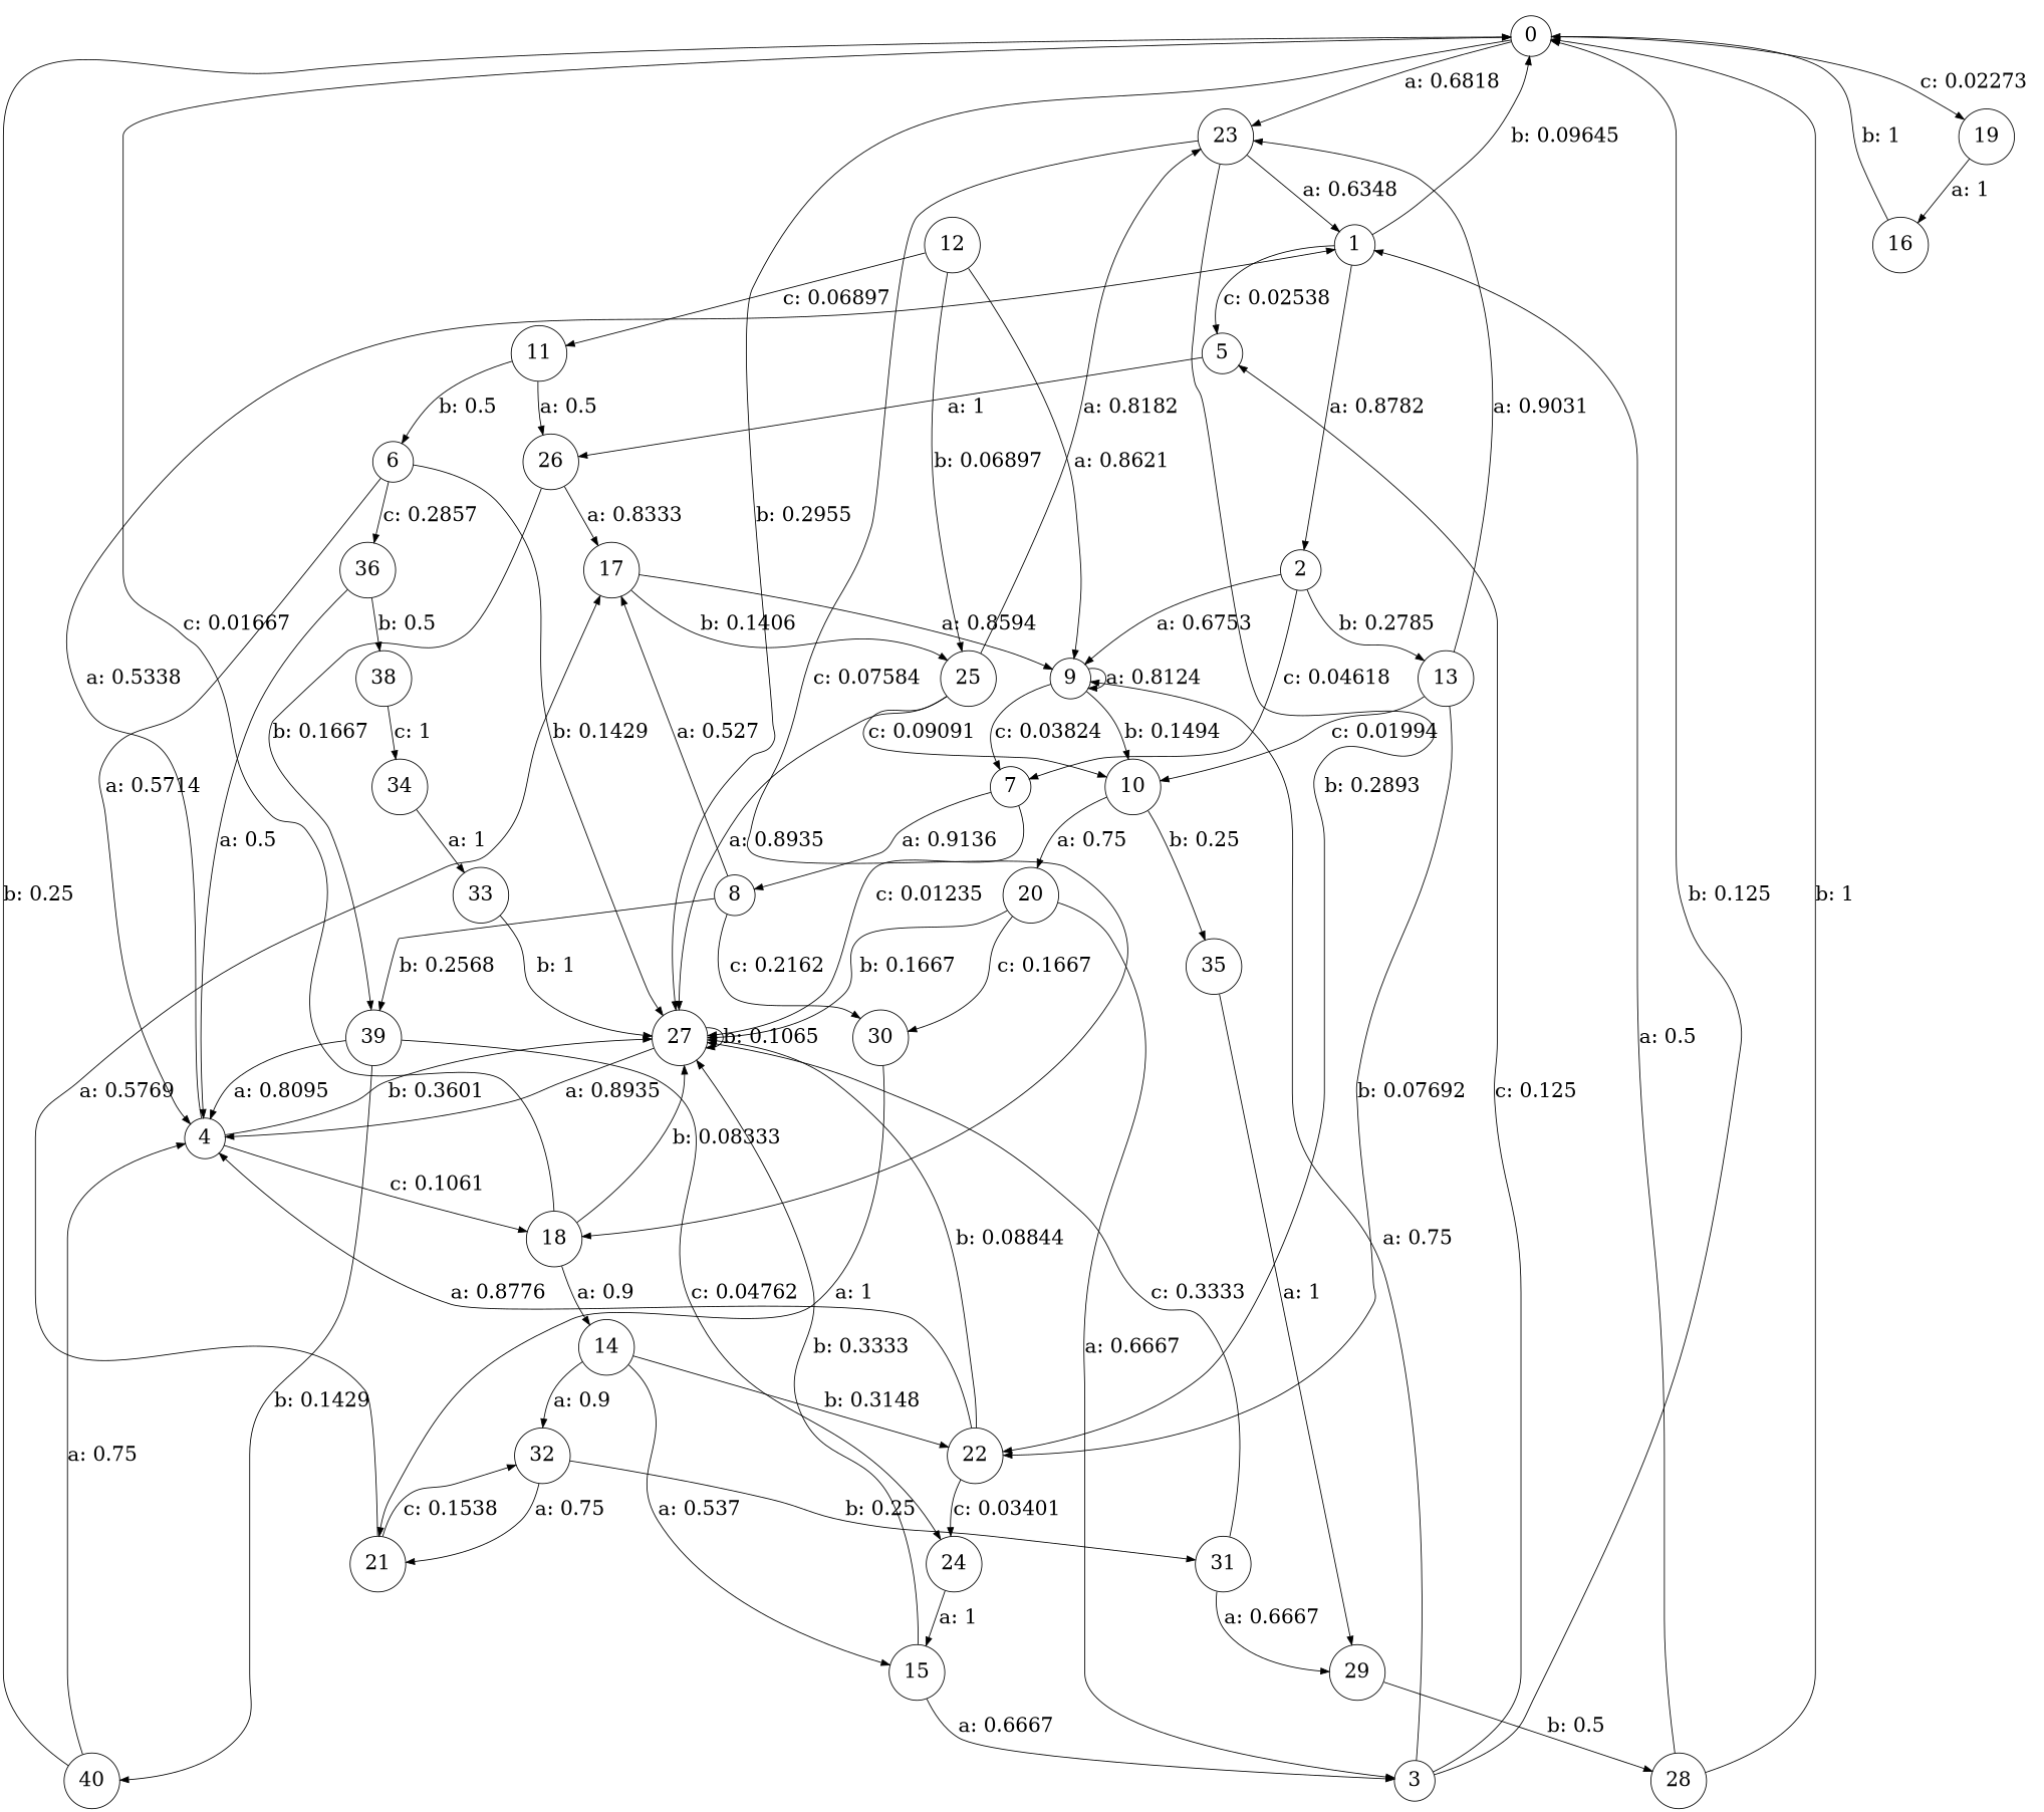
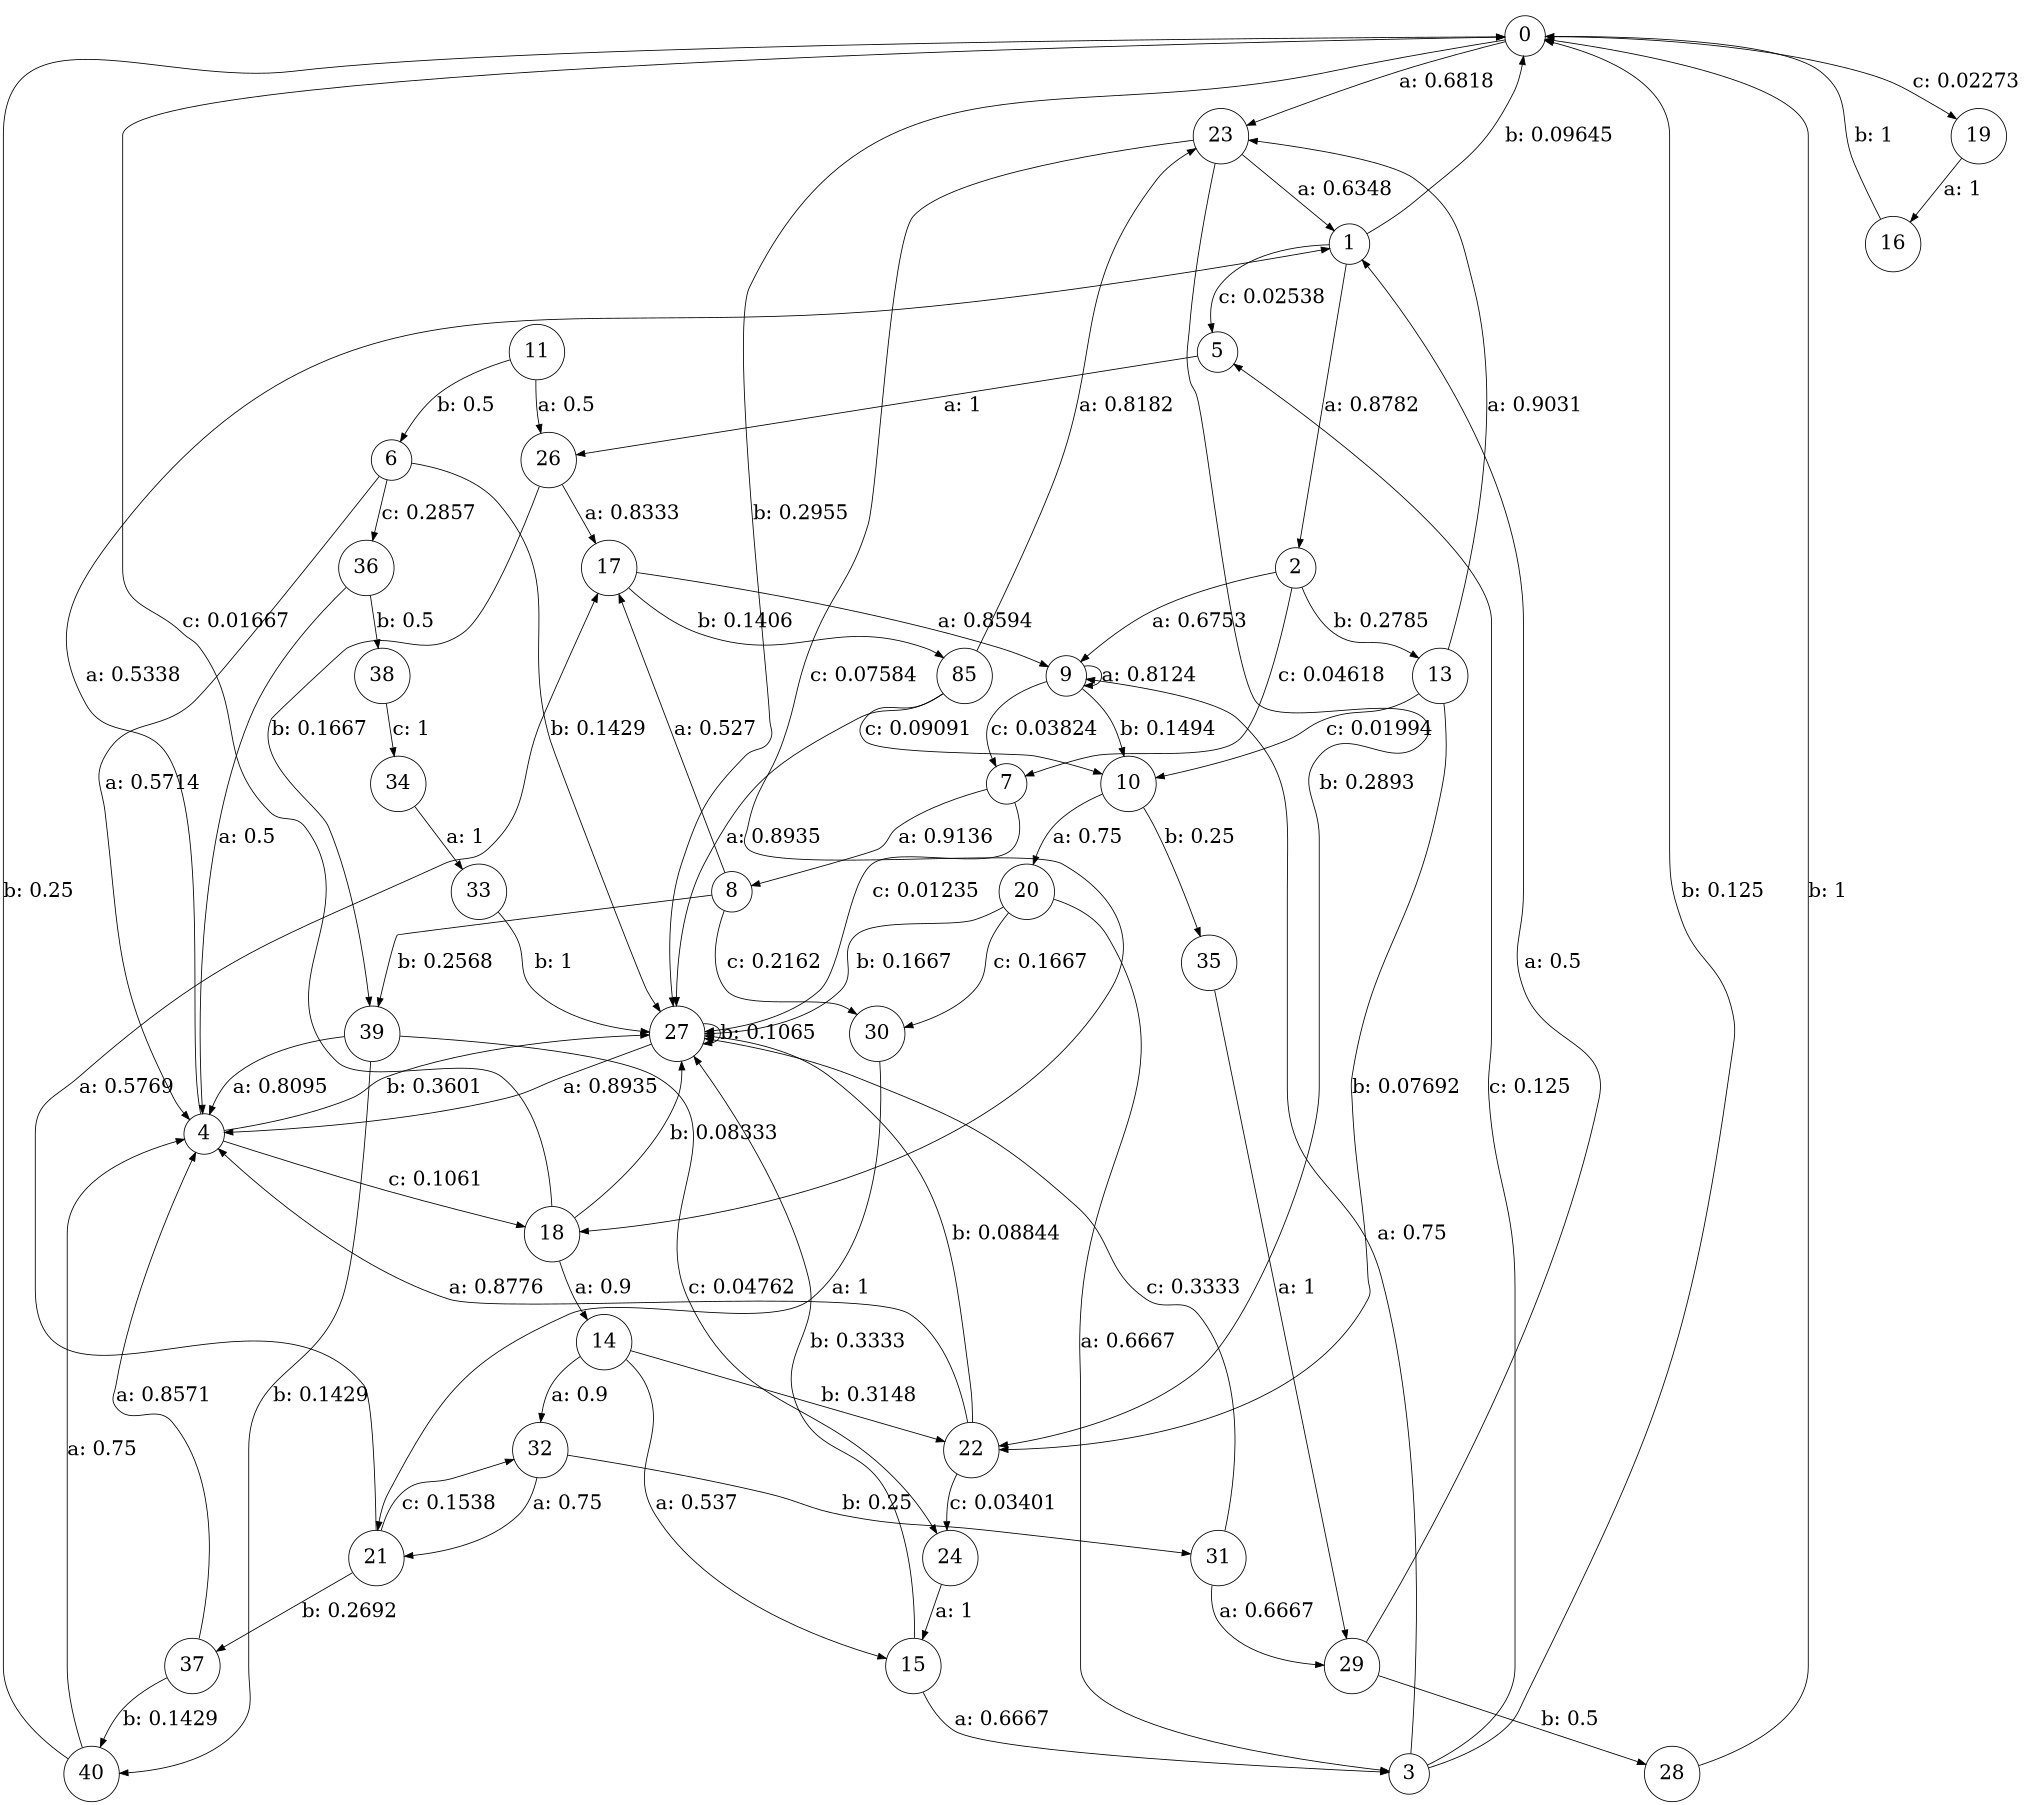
  digraph {
    node [fontsize=24 shape=circle]
    edge [fontsize=24]
    0
    23
    27
    19
    1
    18
    22
    4
    16
    2
    5
    14
    24
    9
    13
    7
    26
    10
    8
    17
    39
    20
    35
    6
    36
    30
    3
    32
    15
-   25
+   25 [label=85]
    40
    38
    34
    21
+   37
    29
    28
    11
-   12
    31
    33
    0 -> 23 [label="a: 0.6818   "]
    0 -> 27 [label="b: 0.2955   "]
    0 -> 19 [label="c: 0.02273  "]
    23 -> 1 [label="a: 0.6348   "]
    23 -> 18 [label="c: 0.07584  "]
    23 -> 22 [label="b: 0.2893   "]
    27 -> 27 [label="b: 0.1065   "]
    27 -> 4 [label="a: 0.8935   "]
    19 -> 16 [label="a: 1        "]
    1 -> 0 [label="b: 0.09645  "]
    1 -> 2 [label="a: 0.8782   "]
    1 -> 5 [label="c: 0.02538  "]
    18 -> 0 [label="c: 0.01667  "]
    18 -> 27 [label="b: 0.08333  "]
    18 -> 14 [label="a: 0.9      "]
    22 -> 27 [label="b: 0.08844  "]
    22 -> 4 [label="a: 0.8776   "]
    22 -> 24 [label="c: 0.03401  "]
    4 -> 27 [label="b: 0.3601   "]
    4 -> 1 [label="a: 0.5338   "]
    4 -> 18 [label="c: 0.1061   "]
    16 -> 0 [label="b: 1        "]
    2 -> 9 [label="a: 0.6753   "]
    2 -> 13 [label="b: 0.2785   "]
    2 -> 7 [label="c: 0.04618  "]
    5 -> 26 [label="a: 1        "]
    14 -> 22 [label="b: 0.3148   "]
    14 -> 32 [label="a: 0.9      "]
    14 -> 15 [label="a: 0.537    "]
    24 -> 15 [label="a: 1        "]
    9 -> 9 [label="a: 0.8124   "]
    9 -> 7 [label="c: 0.03824  "]
    9 -> 10 [label="b: 0.1494   "]
    13 -> 23 [label="a: 0.9031   "]
    13 -> 22 [label="b: 0.07692  "]
    13 -> 10 [label="c: 0.01994  "]
    7 -> 27 [label="c: 0.01235  "]
    7 -> 8 [label="a: 0.9136   "]
    26 -> 17 [label="a: 0.8333   "]
    26 -> 39 [label="b: 0.1667   "]
    10 -> 20 [label="a: 0.75     "]
    10 -> 35 [label="b: 0.25     "]
    8 -> 17 [label="a: 0.527    "]
    8 -> 39 [label="b: 0.2568   "]
    8 -> 30 [label="c: 0.2162   "]
    17 -> 9 [label="a: 0.8594   "]
    17 -> 25 [label="b: 0.1406   "]
    39 -> 4 [label="a: 0.8095   "]
    39 -> 24 [label="c: 0.04762  "]
    39 -> 40 [label="b: 0.1429   "]
    20 -> 27 [label="b: 0.1667   "]
    20 -> 30 [label="c: 0.1667   "]
    20 -> 3 [label="a: 0.6667   "]
    35 -> 29 [label="a: 1        "]
    6 -> 27 [label="b: 0.1429   "]
    6 -> 4 [label="a: 0.5714   "]
    6 -> 36 [label="c: 0.2857   "]
    36 -> 4 [label="a: 0.5      "]
    36 -> 38 [label="b: 0.5      "]
    30 -> 21 [label="a: 1        "]
    3 -> 0 [label="b: 0.125    "]
    3 -> 5 [label="c: 0.125    "]
    3 -> 9 [label="a: 0.75     "]
    32 -> 21 [label="a: 0.75     "]
    32 -> 31 [label="b: 0.25     "]
    15 -> 27 [label="b: 0.3333   "]
    15 -> 3 [label="a: 0.6667   "]
    25 -> 23 [label="a: 0.8182   "]
    25 -> 27 [label="a: 0.8935   "]
    25 -> 10 [label="c: 0.09091  "]
    40 -> 0 [label="b: 0.25     "]
    40 -> 4 [label="a: 0.75     "]
    38 -> 34 [label="c: 1        "]
    34 -> 33 [label="a: 1        "]
    21 -> 17 [label="a: 0.5769   "]
    21 -> 32 [label="c: 0.1538   "]
-   28 -> 1 [label="a: 0.5      "]
+   21 -> 37 [label="b: 0.2692   "]
+   37 -> 4 [label="a: 0.8571   "]
+   37 -> 40 [label="b: 0.1429   "]
+   29 -> 1 [label="a: 0.5      "]
    29 -> 28 [label="b: 0.5      "]
    28 -> 0 [label="b: 1        "]
    11 -> 26 [label="a: 0.5      "]
    11 -> 6 [label="b: 0.5      "]
-   12 -> 9 [label="a: 0.8621   "]
-   12 -> 25 [label="b: 0.06897  "]
-   12 -> 11 [label="c: 0.06897  "]
    31 -> 27 [label="c: 0.3333   "]
    31 -> 29 [label="a: 0.6667   "]
    33 -> 27 [label="b: 1        "]
  }
